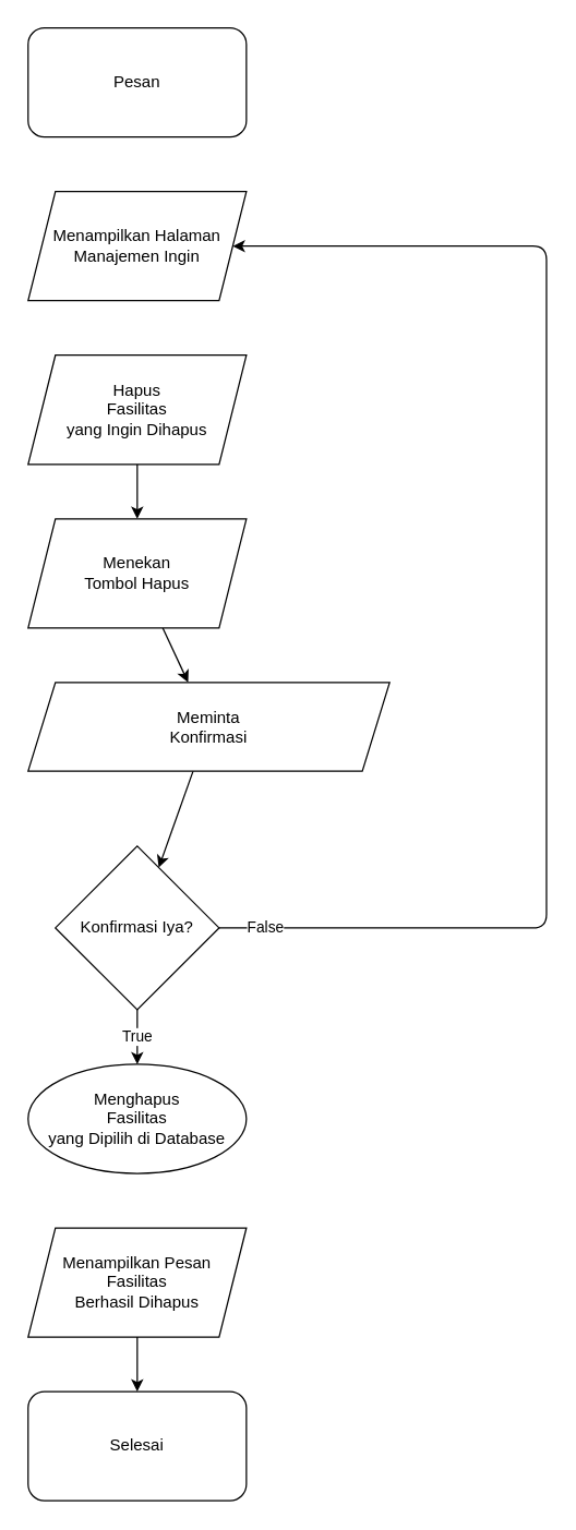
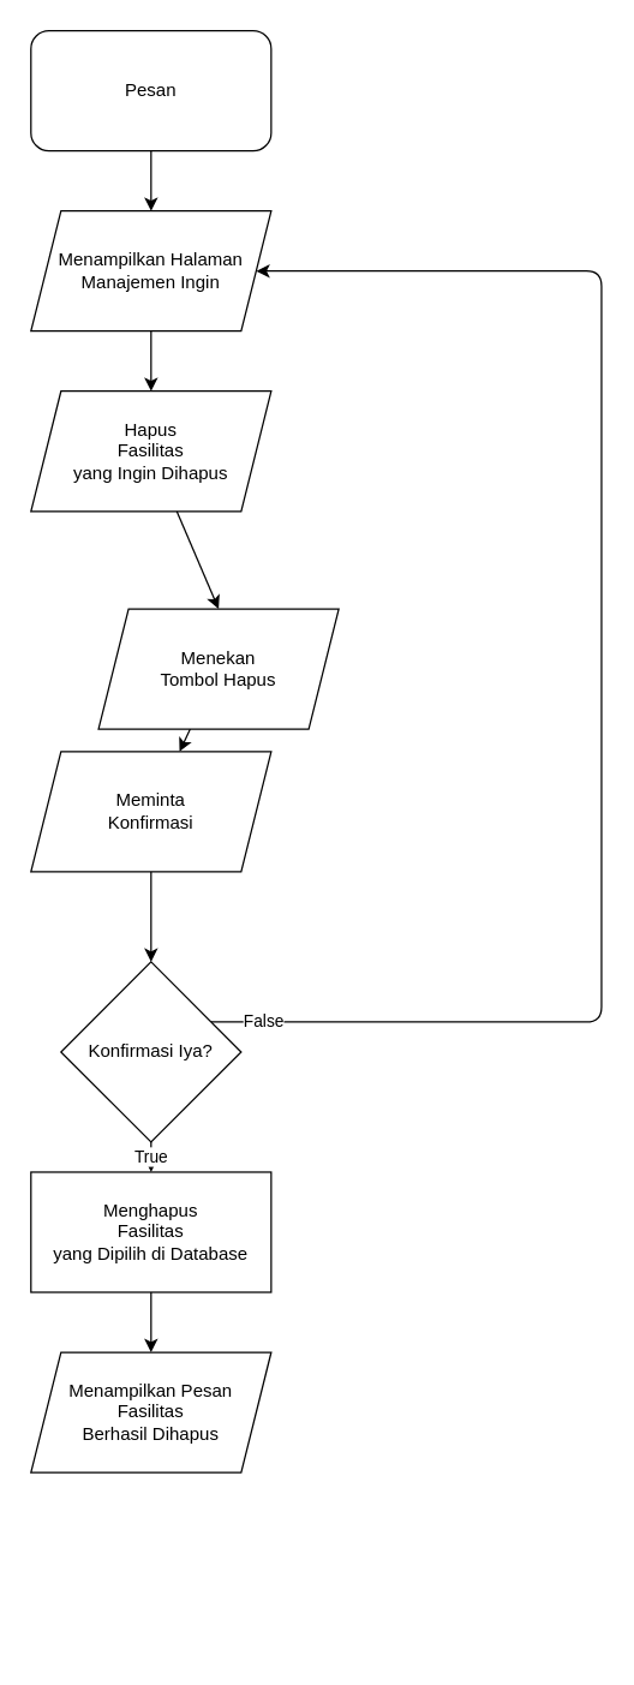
  <mxCell id="0" />
  <mxCell id="1" parent="0" />
+ <mxCell id="2" value="" style="edgeStyle=none;html=1;" parent="1" source="3" target="5" edge="1"><mxGeometry relative="1" as="geometry" /></mxCell>
  <mxCell id="3" value="Pesan" style="rounded=1;whiteSpace=wrap;html=1;" parent="1" vertex="1"><mxGeometry x="20" y="20" width="160" height="80" as="geometry" /></mxCell>
+ <mxCell id="4" value="" style="edgeStyle=none;html=1;" parent="1" source="5" target="7" edge="1"><mxGeometry relative="1" as="geometry" /></mxCell>
  <mxCell id="5" value="Menampilkan Halaman&lt;br&gt;Manajemen Ingin" style="shape=parallelogram;perimeter=parallelogramPerimeter;whiteSpace=wrap;html=1;fixedSize=1;" parent="1" vertex="1"><mxGeometry x="20" y="140" width="160" height="80" as="geometry" /></mxCell>
  <mxCell id="6" style="edgeStyle=none;html=1;entryX=0.5;entryY=0;entryDx=0;entryDy=0;" parent="1" source="7" target="9" edge="1"><mxGeometry relative="1" as="geometry" /></mxCell>
  <mxCell id="7" value="Hapus&lt;br&gt;Fasilitas&lt;br&gt;yang Ingin Dihapus" style="shape=parallelogram;perimeter=parallelogramPerimeter;whiteSpace=wrap;html=1;fixedSize=1;" parent="1" vertex="1"><mxGeometry x="20" y="260" width="160" height="80" as="geometry" /></mxCell>
  <mxCell id="8" value="" style="edgeStyle=none;html=1;" parent="1" source="9" target="11" edge="1"><mxGeometry relative="1" as="geometry" /></mxCell>
- <mxCell id="9" value="Menekan&lt;br&gt;Tombol Hapus" style="shape=parallelogram;perimeter=parallelogramPerimeter;whiteSpace=wrap;html=1;fixedSize=1;" parent="1" vertex="1"><mxGeometry x="20" y="380" width="160" height="80" as="geometry" /></mxCell>
+ <mxCell id="9" value="Menekan&lt;br&gt;Tombol Hapus" style="shape=parallelogram;perimeter=parallelogramPerimeter;whiteSpace=wrap;html=1;fixedSize=1;" parent="1" vertex="1"><mxGeometry x="65" y="405" width="160" height="80" as="geometry" /></mxCell>
  <mxCell id="10" value="" style="edgeStyle=none;html=1;" parent="1" source="11" target="14" edge="1"><mxGeometry relative="1" as="geometry" /></mxCell>
- <mxCell id="11" value="Meminta&lt;br&gt;Konfirmasi" style="shape=parallelogram;perimeter=parallelogramPerimeter;whiteSpace=wrap;html=1;fixedSize=1;" parent="1" vertex="1"><mxGeometry x="20" y="500" width="265" height="65" as="geometry" /></mxCell>
+ <mxCell id="11" value="Meminta&lt;br&gt;Konfirmasi" style="shape=parallelogram;perimeter=parallelogramPerimeter;whiteSpace=wrap;html=1;fixedSize=1;" parent="1" vertex="1"><mxGeometry x="20" y="500" width="160" height="80" as="geometry" /></mxCell>
  <mxCell id="12" value="False" style="edgeStyle=orthogonalEdgeStyle;html=1;entryX=1;entryY=0.5;entryDx=0;entryDy=0;" parent="1" source="14" target="5" edge="1"><mxGeometry x="-0.929" relative="1" as="geometry"><Array as="points"><mxPoint x="400" y="680" /><mxPoint x="400" y="180" /></Array><mxPoint as="offset" /></mxGeometry></mxCell>
  <mxCell id="13" value="True" style="edgeStyle=orthogonalEdgeStyle;html=1;entryX=0.5;entryY=0;entryDx=0;entryDy=0;" parent="1" source="14" target="16" edge="1"><mxGeometry relative="1" as="geometry"><mxPoint x="100" y="780" as="targetPoint" /></mxGeometry></mxCell>
- <mxCell id="14" value="Konfirmasi Iya?" style="rhombus;whiteSpace=wrap;html=1;" parent="1" vertex="1"><mxGeometry x="40" y="620" width="120" height="120" as="geometry" /></mxCell>
- <mxCell id="16" value="Menghapus&lt;br&gt;Fasilitas&lt;br&gt;yang Dipilih di Database" style="ellipse;whiteSpace=wrap;html=1;" parent="1" vertex="1"><mxGeometry x="20" y="780" width="160" height="80" as="geometry" /></mxCell>
- <mxCell id="17" value="" style="edgeStyle=orthogonalEdgeStyle;html=1;" parent="1" source="18" target="19" edge="1"><mxGeometry relative="1" as="geometry" /></mxCell>
+ <mxCell id="14" value="Konfirmasi Iya?" style="rhombus;whiteSpace=wrap;html=1;" parent="1" vertex="1"><mxGeometry x="40" y="640" width="120" height="120" as="geometry" /></mxCell>
+ <mxCell id="15" value="" style="edgeStyle=orthogonalEdgeStyle;html=1;" parent="1" source="16" target="18" edge="1"><mxGeometry relative="1" as="geometry" /></mxCell>
+ <mxCell id="16" value="Menghapus&lt;br&gt;Fasilitas&lt;br&gt;yang Dipilih di Database" style="rounded=0;whiteSpace=wrap;html=1;" parent="1" vertex="1"><mxGeometry x="20" y="780" width="160" height="80" as="geometry" /></mxCell>
  <mxCell id="18" value="Menampilkan Pesan&lt;br&gt;Fasilitas&lt;br&gt;Berhasil Dihapus" style="shape=parallelogram;perimeter=parallelogramPerimeter;whiteSpace=wrap;html=1;fixedSize=1;" parent="1" vertex="1"><mxGeometry x="20" y="900" width="160" height="80" as="geometry" /></mxCell>
- <mxCell id="19" value="Selesai" style="rounded=1;whiteSpace=wrap;html=1;" parent="1" vertex="1"><mxGeometry x="20" y="1020" width="160" height="80" as="geometry" /></mxCell>
